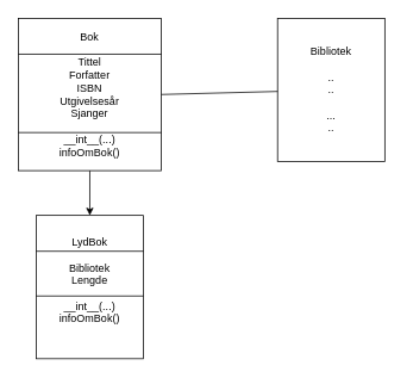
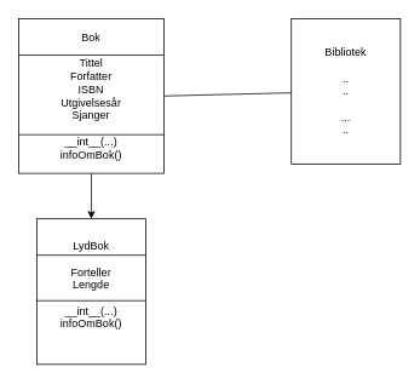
  <mxCell id="0" />
  <mxCell id="1" parent="0" />
  <mxCell id="2" value="" style="edgeStyle=none;html=1;" edge="1" parent="1" source="3" target="6"><mxGeometry relative="1" as="geometry" /></mxCell>
  <mxCell id="3" value="Bok&lt;br&gt;&lt;br&gt;Tittel&lt;br&gt;Forfatter&lt;br&gt;ISBN&lt;br&gt;Utgivelsesår&lt;br&gt;Sjanger&lt;br&gt;&lt;br&gt;__int__(...)&lt;br&gt;infoOmBok()" style="rounded=0;whiteSpace=wrap;html=1;" vertex="1" parent="1"><mxGeometry x="20" y="20" width="160" height="170" as="geometry" /></mxCell>
  <mxCell id="4" value="" style="endArrow=none;html=1;entryX=1;entryY=0.75;entryDx=0;entryDy=0;exitX=0;exitY=0.75;exitDx=0;exitDy=0;" edge="1" parent="1" source="3" target="3"><mxGeometry width="50" height="50" relative="1" as="geometry"><mxPoint x="60" y="160" as="sourcePoint" /><mxPoint x="110" y="110" as="targetPoint" /></mxGeometry></mxCell>
  <mxCell id="5" value="" style="endArrow=none;html=1;entryX=1;entryY=0.75;entryDx=0;entryDy=0;exitX=0;exitY=0.75;exitDx=0;exitDy=0;" edge="1" parent="1"><mxGeometry width="50" height="50" relative="1" as="geometry"><mxPoint x="20" y="60" as="sourcePoint" /><mxPoint x="180" y="60" as="targetPoint" /></mxGeometry></mxCell>
- <mxCell id="6" value="LydBok&lt;br&gt;&lt;br&gt;Bibliotek&lt;br&gt;Lengde&lt;br&gt;&lt;br&gt;__int__(...)&lt;br&gt;infoOmBok()&lt;br&gt;&lt;br&gt;" style="whiteSpace=wrap;html=1;rounded=0;" vertex="1" parent="1"><mxGeometry x="40" y="240" width="120" height="160" as="geometry" /></mxCell>
+ <mxCell id="6" value="LydBok&lt;br&gt;&lt;br&gt;Forteller&lt;br&gt;Lengde&lt;br&gt;&lt;br&gt;__int__(...)&lt;br&gt;infoOmBok()&lt;br&gt;&lt;br&gt;" style="whiteSpace=wrap;html=1;rounded=0;" vertex="1" parent="1"><mxGeometry x="40" y="240" width="120" height="160" as="geometry" /></mxCell>
  <mxCell id="7" value="" style="endArrow=none;html=1;" edge="1" parent="1" target="6"><mxGeometry width="50" height="50" relative="1" as="geometry"><mxPoint x="40" y="330" as="sourcePoint" /><mxPoint x="90" y="287.5" as="targetPoint" /><Array as="points"><mxPoint x="160" y="330" /></Array></mxGeometry></mxCell>
  <mxCell id="8" value="" style="endArrow=none;html=1;entryX=1;entryY=0.25;entryDx=0;entryDy=0;exitX=0;exitY=0.25;exitDx=0;exitDy=0;" edge="1" parent="1" source="6" target="6"><mxGeometry width="50" height="50" relative="1" as="geometry"><mxPoint x="40" y="290" as="sourcePoint" /><mxPoint x="90" y="240" as="targetPoint" /></mxGeometry></mxCell>
- <mxCell id="9" value="Bibliotek&lt;br&gt;&lt;br&gt;..&lt;br&gt;..&lt;br&gt;&lt;br&gt;...&lt;br&gt;.." style="rounded=0;whiteSpace=wrap;html=1;" vertex="1" parent="1"><mxGeometry x="310" y="20" width="120" height="160" as="geometry" /></mxCell>
+ <mxCell id="9" value="Bibliotek&lt;br&gt;&lt;br&gt;..&lt;br&gt;..&lt;br&gt;&lt;br&gt;...&lt;br&gt;.." style="rounded=0;whiteSpace=wrap;html=1;" vertex="1" parent="1"><mxGeometry x="320" y="20" width="120" height="160" as="geometry" /></mxCell>
  <mxCell id="10" value="" style="endArrow=none;html=1;exitX=1;exitY=0.5;exitDx=0;exitDy=0;" edge="1" parent="1" source="3" target="9"><mxGeometry width="50" height="50" relative="1" as="geometry"><mxPoint x="210" y="125" as="sourcePoint" /><mxPoint x="260" y="75" as="targetPoint" /></mxGeometry></mxCell>
